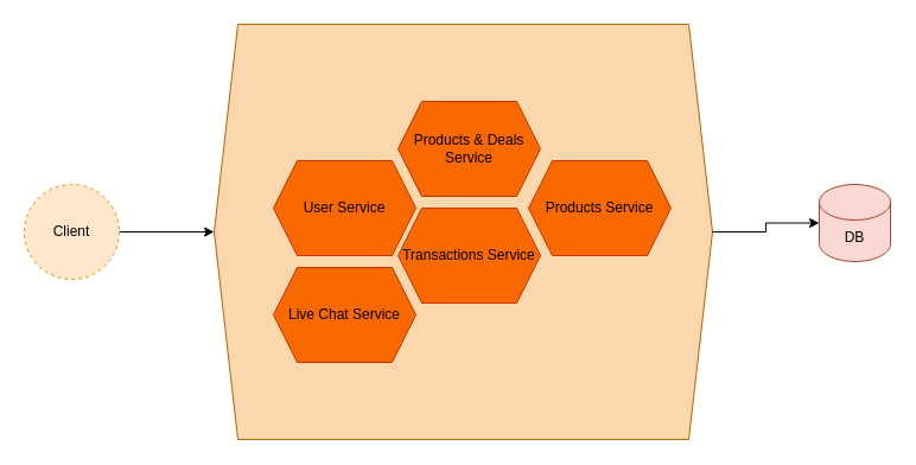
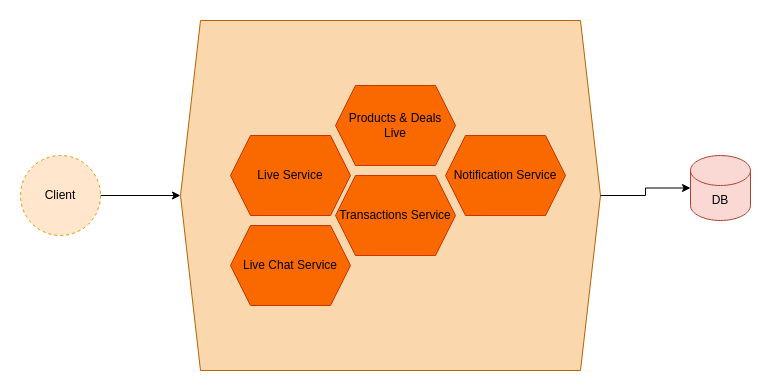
  <mxCell id="0" />
  <mxCell id="1" parent="0" />
  <mxCell id="2" value="" style="shape=hexagon;perimeter=hexagonPerimeter2;whiteSpace=wrap;html=1;fixedSize=1;fillColor=#fad7ac;strokeColor=#b46504;" vertex="1" parent="1"><mxGeometry x="180" y="20" width="420" height="350" as="geometry" /></mxCell>
  <mxCell id="3" style="edgeStyle=orthogonalEdgeStyle;rounded=0;orthogonalLoop=1;jettySize=auto;html=1;exitX=1;exitY=0.5;exitDx=0;exitDy=0;entryX=0;entryY=0.5;entryDx=0;entryDy=0;" edge="1" parent="1" source="4" target="2"><mxGeometry relative="1" as="geometry" /></mxCell>
  <mxCell id="4" value="Client" style="ellipse;whiteSpace=wrap;html=1;aspect=fixed;fillColor=#ffe6cc;strokeColor=#d79b00;dashed=1;" vertex="1" parent="1"><mxGeometry x="20" y="155" width="80" height="80" as="geometry" /></mxCell>
- <mxCell id="5" value="Products &amp;amp; Deals Service" style="shape=hexagon;perimeter=hexagonPerimeter2;whiteSpace=wrap;html=1;fixedSize=1;size=20;fillColor=#fa6800;fontColor=#000000;strokeColor=#C73500;" vertex="1" parent="1"><mxGeometry x="335" y="85" width="120" height="80" as="geometry" /></mxCell>
- <mxCell id="6" value="Products Service" style="shape=hexagon;perimeter=hexagonPerimeter2;whiteSpace=wrap;html=1;fixedSize=1;size=20;fillColor=#fa6800;fontColor=#000000;strokeColor=#C73500;" vertex="1" parent="1"><mxGeometry x="445" y="135" width="120" height="80" as="geometry" /></mxCell>
+ <mxCell id="5" value="Products &amp;amp; Deals Live" style="shape=hexagon;perimeter=hexagonPerimeter2;whiteSpace=wrap;html=1;fixedSize=1;size=20;fillColor=#fa6800;fontColor=#000000;strokeColor=#C73500;" vertex="1" parent="1"><mxGeometry x="335" y="85" width="120" height="80" as="geometry" /></mxCell>
+ <mxCell id="6" value="Notification Service" style="shape=hexagon;perimeter=hexagonPerimeter2;whiteSpace=wrap;html=1;fixedSize=1;size=20;fillColor=#fa6800;fontColor=#000000;strokeColor=#C73500;" vertex="1" parent="1"><mxGeometry x="445" y="135" width="120" height="80" as="geometry" /></mxCell>
  <mxCell id="7" value="Transactions Service" style="shape=hexagon;perimeter=hexagonPerimeter2;whiteSpace=wrap;html=1;fixedSize=1;size=20;fillColor=#fa6800;fontColor=#000000;strokeColor=#C73500;" vertex="1" parent="1"><mxGeometry x="335" y="175" width="120" height="80" as="geometry" /></mxCell>
- <mxCell id="8" value="User Service" style="shape=hexagon;perimeter=hexagonPerimeter2;whiteSpace=wrap;html=1;fixedSize=1;size=20;fillColor=#fa6800;fontColor=#000000;strokeColor=#C73500;" vertex="1" parent="1"><mxGeometry x="230" y="135" width="120" height="80" as="geometry" /></mxCell>
+ <mxCell id="8" value="Live Service" style="shape=hexagon;perimeter=hexagonPerimeter2;whiteSpace=wrap;html=1;fixedSize=1;size=20;fillColor=#fa6800;fontColor=#000000;strokeColor=#C73500;" vertex="1" parent="1"><mxGeometry x="230" y="135" width="120" height="80" as="geometry" /></mxCell>
  <mxCell id="9" value="Live Chat Service" style="shape=hexagon;perimeter=hexagonPerimeter2;whiteSpace=wrap;html=1;fixedSize=1;size=20;fillColor=#fa6800;fontColor=#000000;strokeColor=#C73500;" vertex="1" parent="1"><mxGeometry x="230" y="225" width="120" height="80" as="geometry" /></mxCell>
  <mxCell id="10" value="DB" style="shape=cylinder3;whiteSpace=wrap;html=1;boundedLbl=1;backgroundOutline=1;size=15;fillColor=#fad9d5;strokeColor=#ae4132;" vertex="1" parent="1"><mxGeometry x="690" y="155" width="60" height="65" as="geometry" /></mxCell>
  <mxCell id="11" style="edgeStyle=orthogonalEdgeStyle;rounded=0;orthogonalLoop=1;jettySize=auto;html=1;exitX=1;exitY=0.5;exitDx=0;exitDy=0;entryX=0;entryY=0.5;entryDx=0;entryDy=0;entryPerimeter=0;" edge="1" parent="1" source="2" target="10"><mxGeometry relative="1" as="geometry" /></mxCell>
